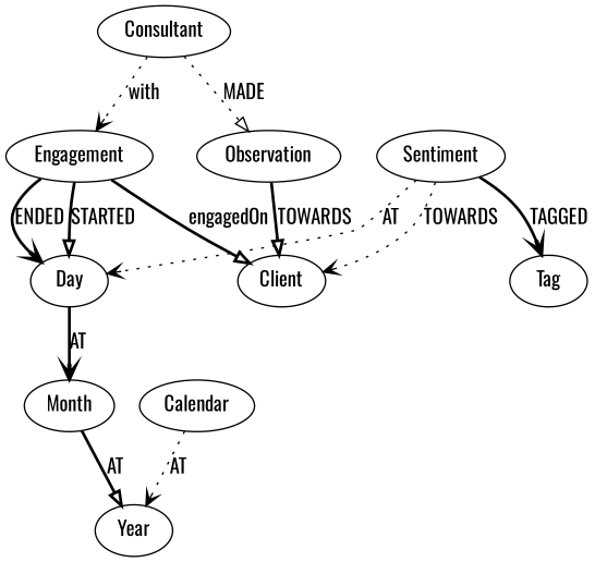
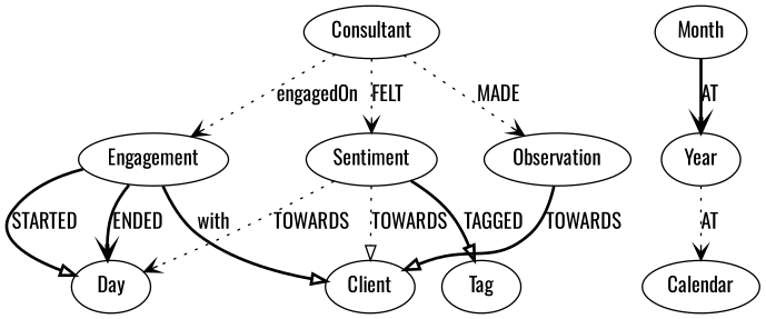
  digraph {
    fontname=Oswald
    node [fontname=Oswald]
    edge [arrowhead=vee fontname=Oswald style=bold]
    Consultant
    Engagement
    Sentiment
    Observation
    Client
    Day
    Tag
    Month
    Year
    Calendar
-   Consultant -> Engagement [label=with style=dotted]
-   Consultant -> Observation [arrowhead=onormal label=MADE style=dotted]
-   Engagement -> Client [arrowhead=onormal label=engagedOn]
+   Consultant -> Engagement [label=engagedOn style=dotted]
+   Consultant -> Sentiment [label=FELT style=dotted]
+   Consultant -> Observation [label=MADE style=dotted]
+   Engagement -> Client [arrowhead=onormal label=with]
    Engagement -> Day [arrowhead=onormal label=STARTED]
    Engagement -> Day [label=ENDED]
-   Sentiment -> Client [label=TOWARDS style=dotted]
-   Sentiment -> Day [label=AT style=dotted]
-   Sentiment -> Tag [label=TAGGED]
+   Sentiment -> Client [arrowhead=onormal label=TOWARDS style=dotted]
+   Sentiment -> Day [label=TOWARDS style=dotted]
+   Sentiment -> Tag [arrowhead=onormal label=TAGGED]
    Observation -> Client [arrowhead=onormal label=TOWARDS]
-   Day -> Month [label=AT]
-   Month -> Year [arrowhead=onormal label=AT]
-   Calendar -> Year [label=AT style=dotted]
+   Month -> Year [label=AT]
+   Year -> Calendar [label=AT style=dotted]
  }
